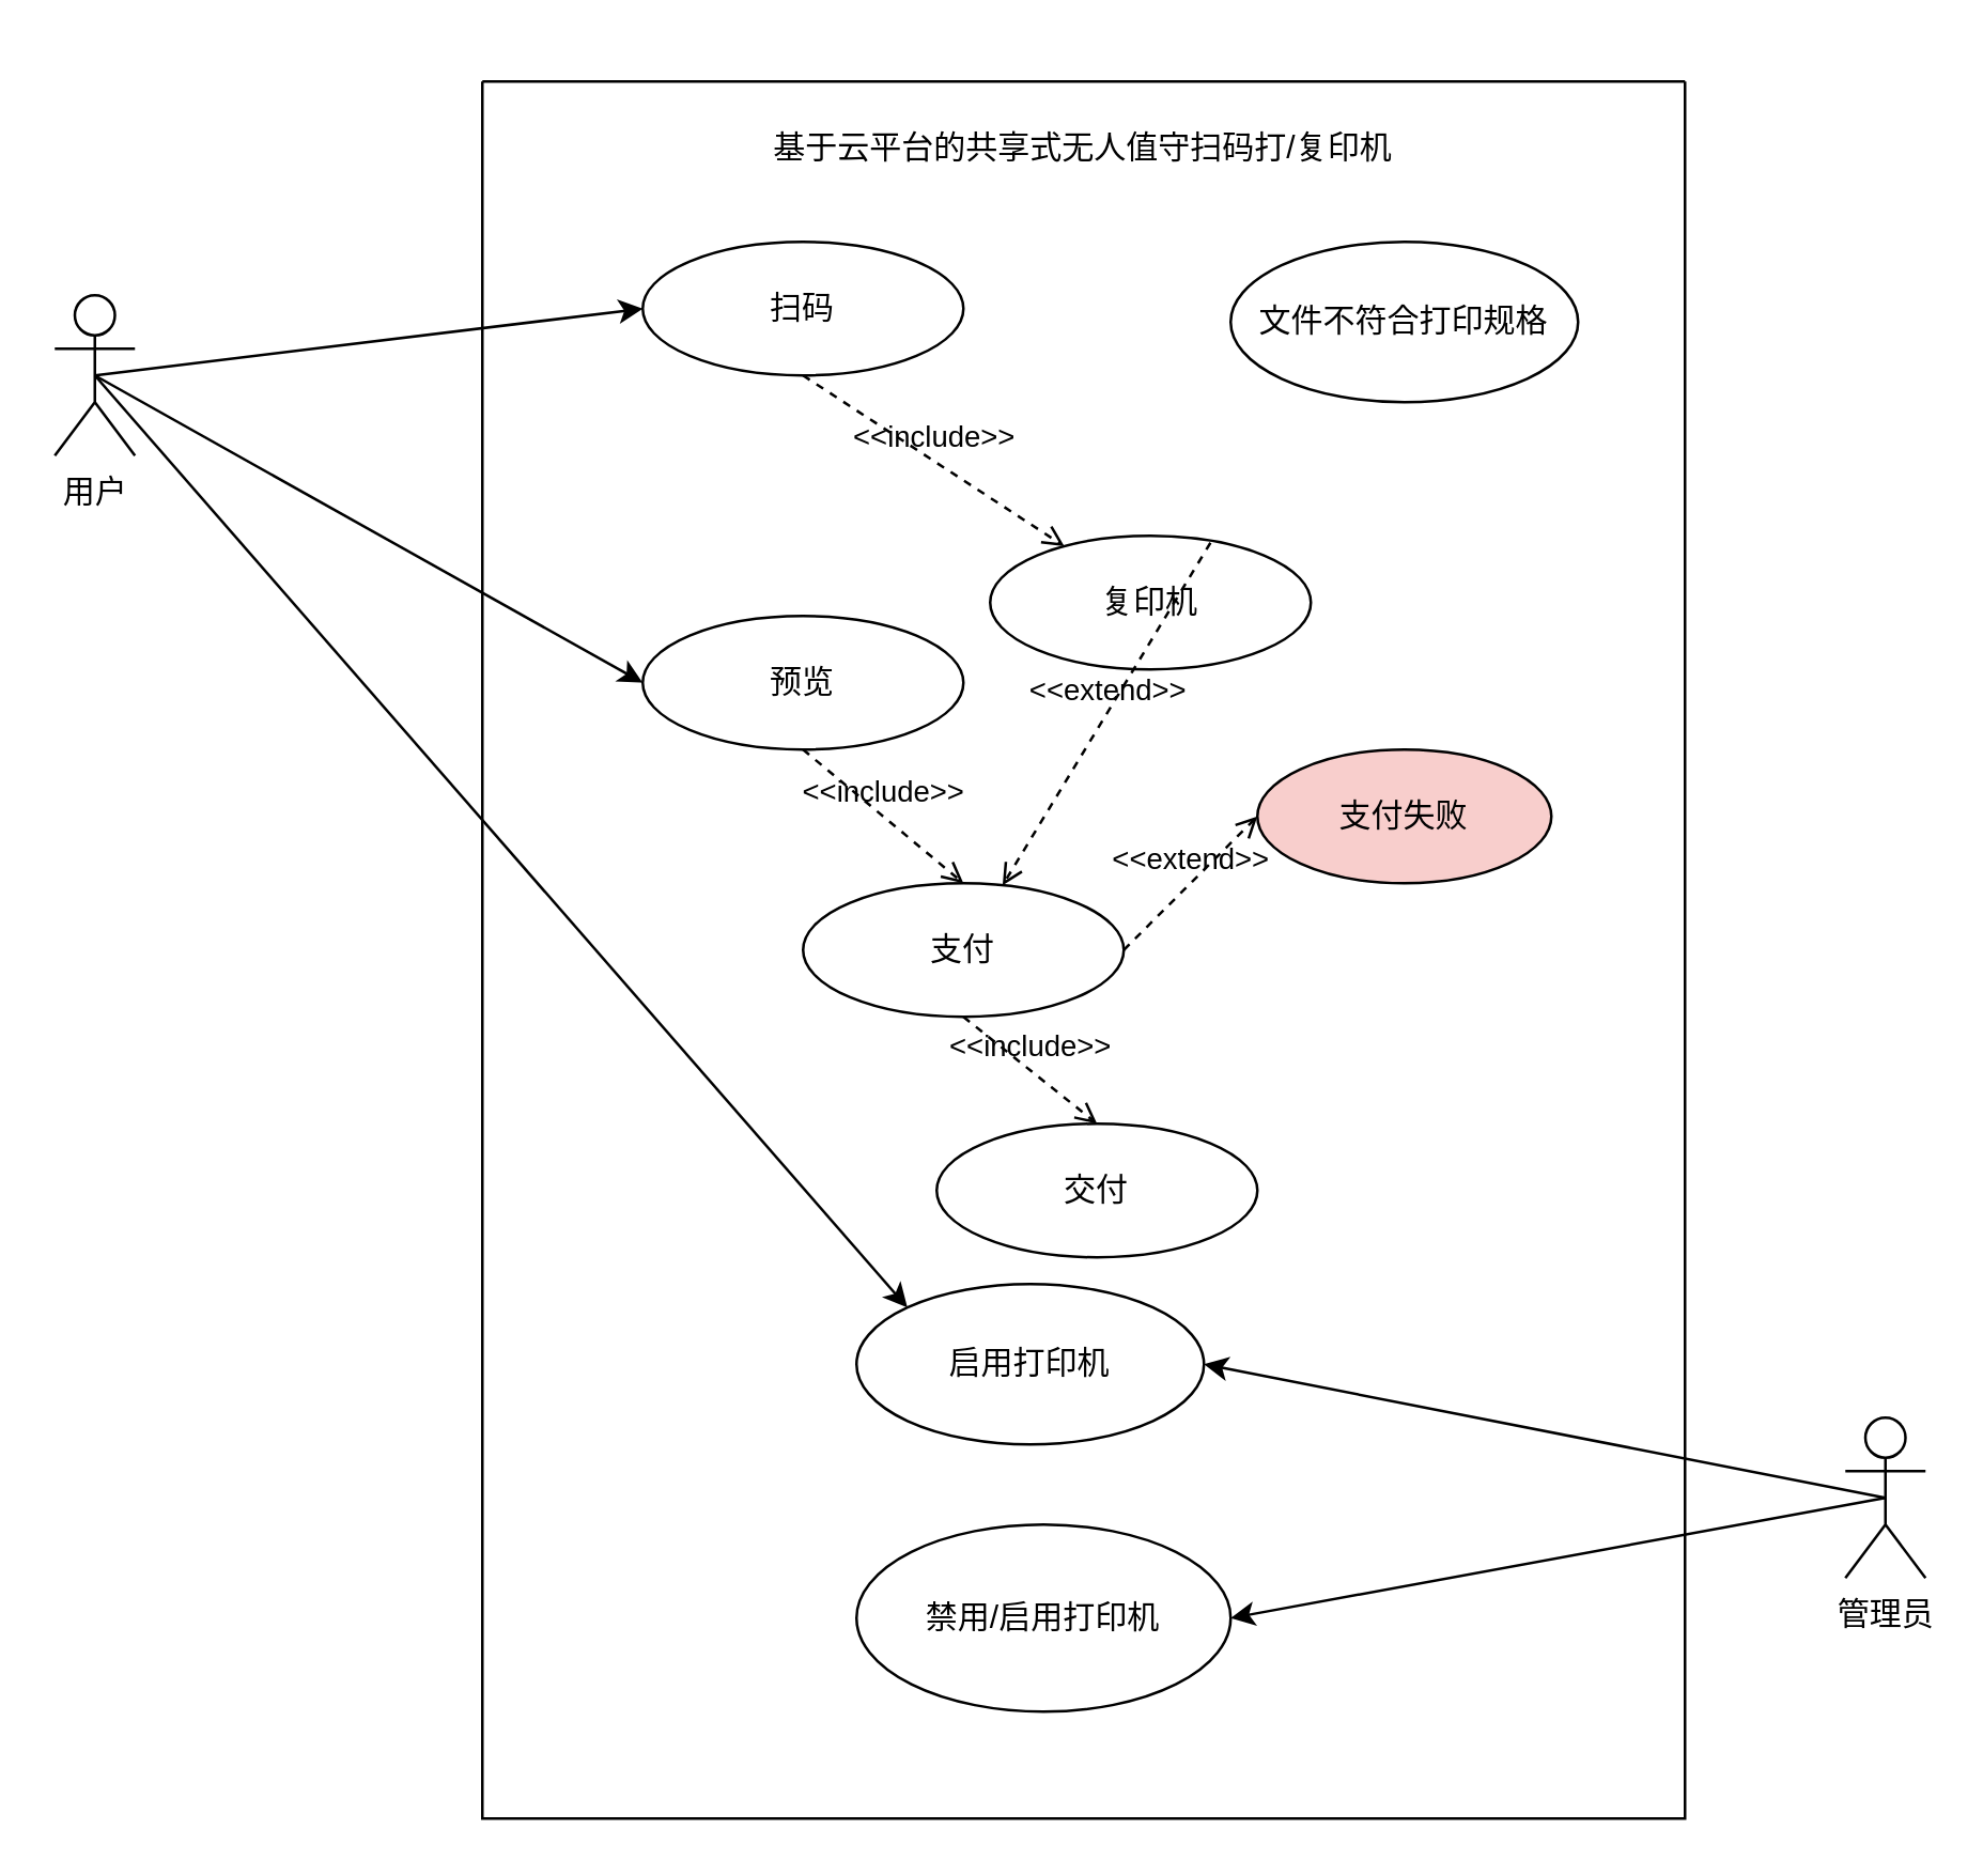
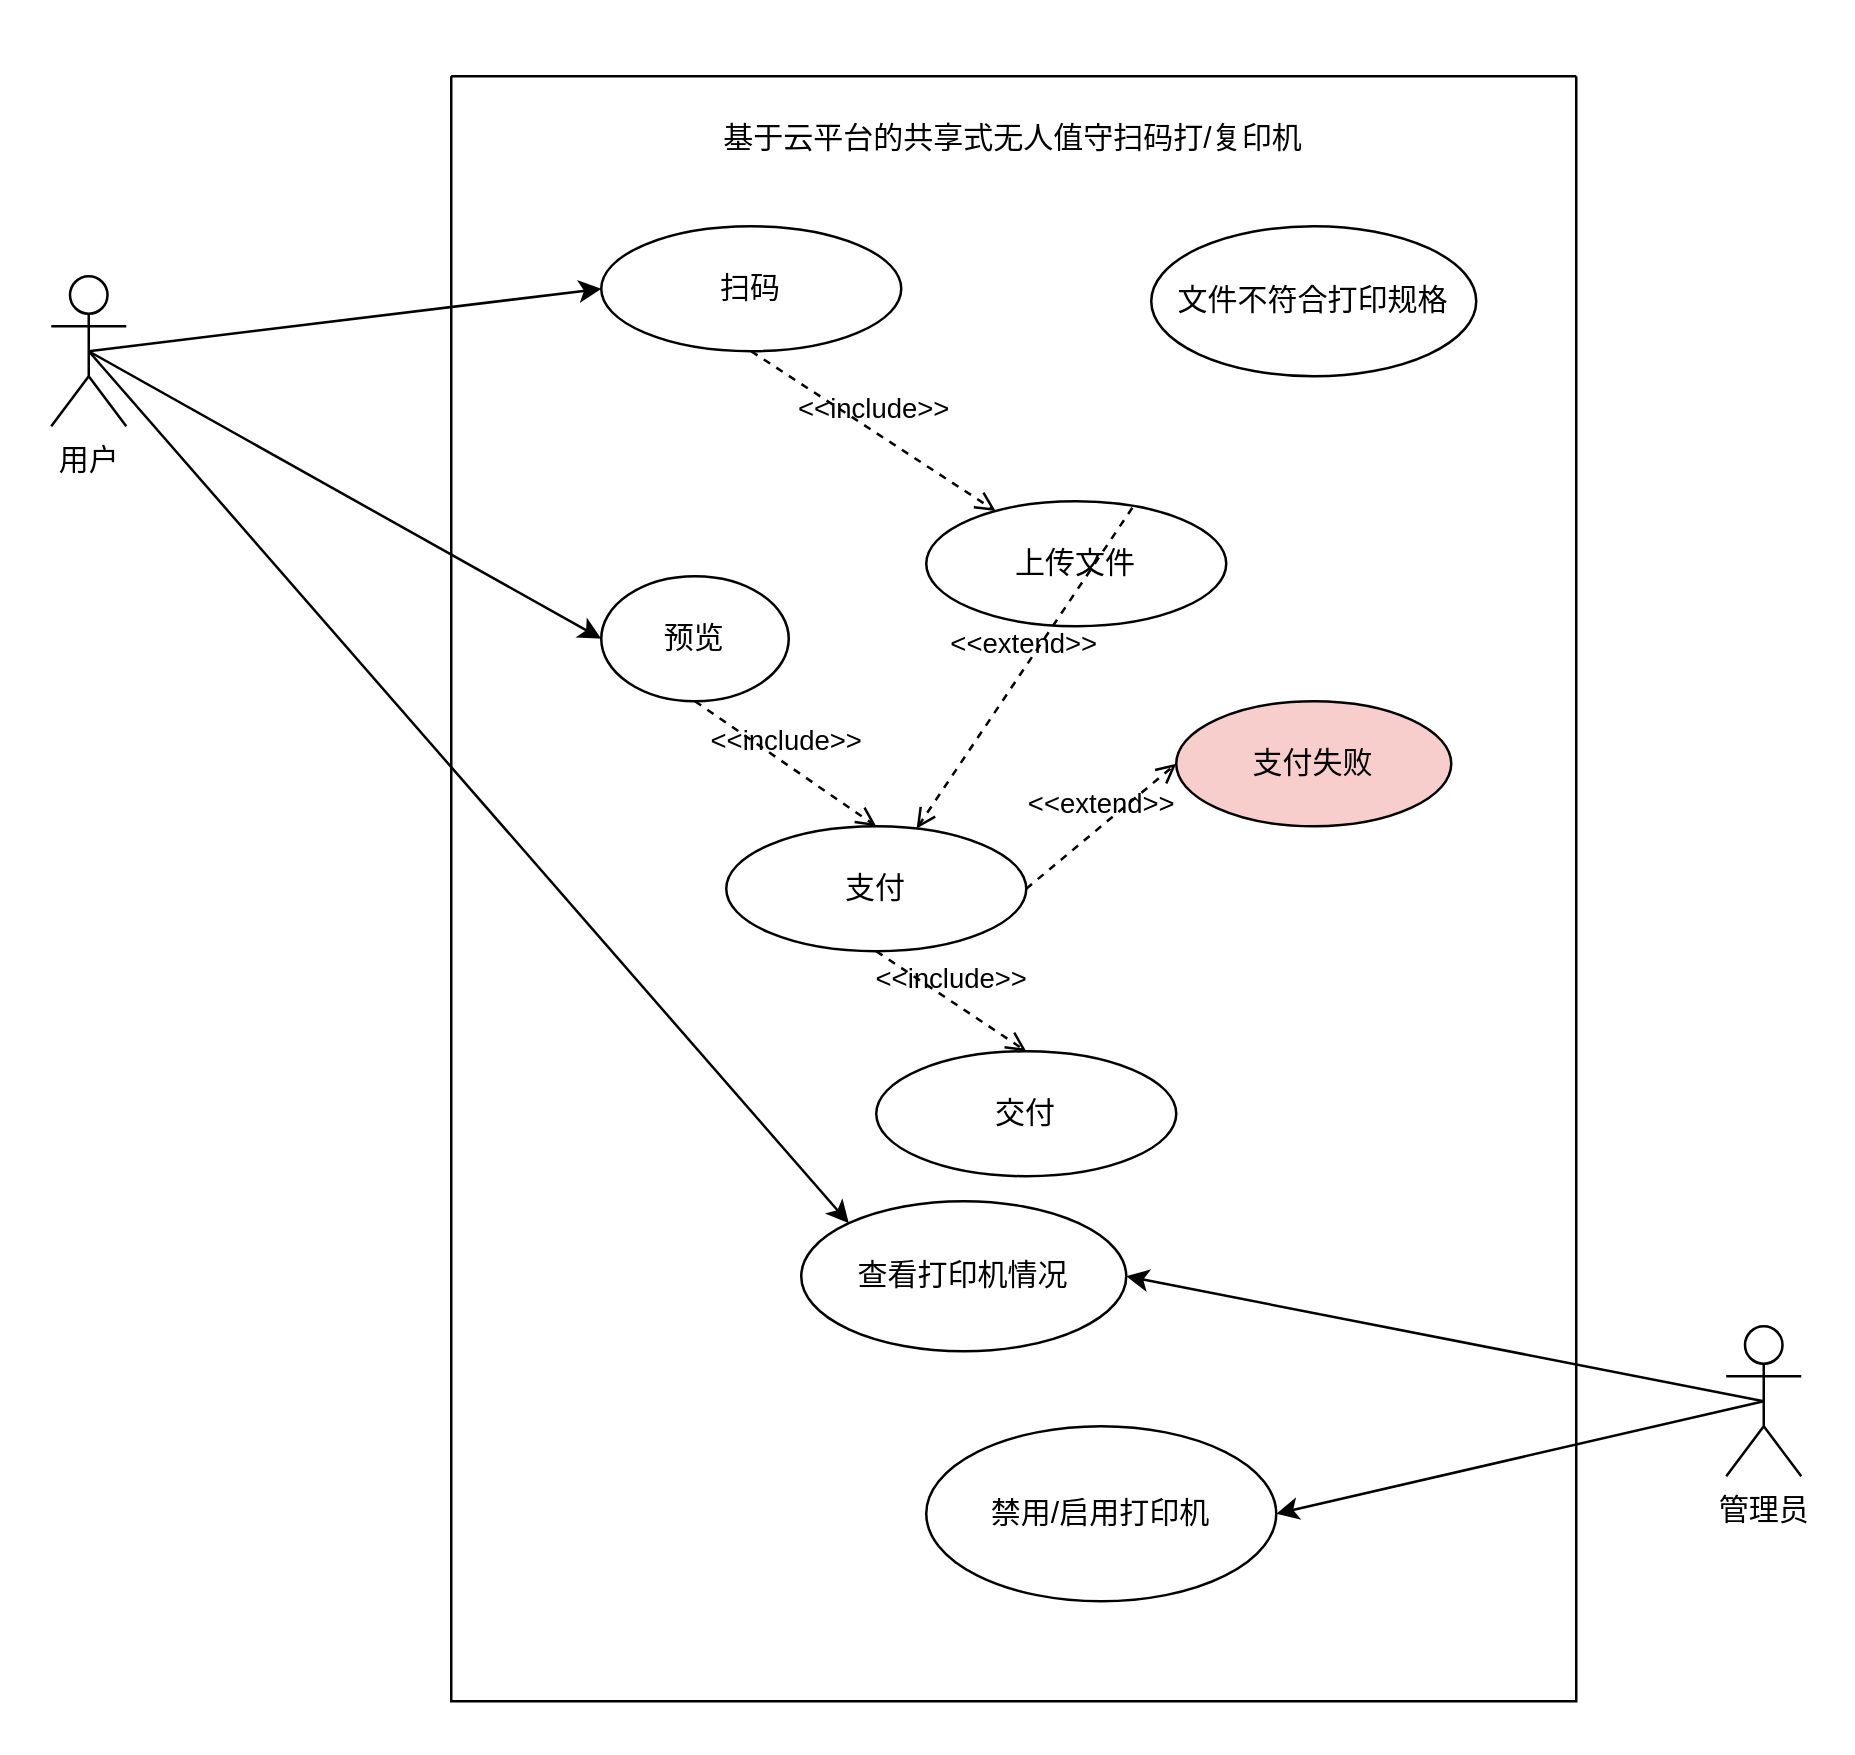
  <mxCell id="0" />
  <mxCell id="1" parent="0" />
  <mxCell id="2" value="用户" style="shape=umlActor;verticalLabelPosition=bottom;verticalAlign=top;html=1;outlineConnect=0;" vertex="1" parent="1"><mxGeometry x="20" y="110" width="30" height="60" as="geometry" /></mxCell>
  <mxCell id="3" value="" style="swimlane;startSize=0;" vertex="1" parent="1"><mxGeometry x="180" y="30" width="450" height="650" as="geometry" /></mxCell>
  <mxCell id="4" value="基于云平台的共享式无人值守扫码打/复印机" style="text;html=1;strokeColor=none;fillColor=none;align=center;verticalAlign=middle;whiteSpace=wrap;rounded=0;" vertex="1" parent="3"><mxGeometry x="95" y="-10" width="260" height="70" as="geometry" /></mxCell>
  <mxCell id="5" value="扫码" style="ellipse;whiteSpace=wrap;html=1;" vertex="1" parent="3"><mxGeometry x="60" y="60" width="120" height="50" as="geometry" /></mxCell>
- <mxCell id="6" value="复印机" style="ellipse;whiteSpace=wrap;html=1;" vertex="1" parent="3"><mxGeometry x="190" y="170" width="120" height="50" as="geometry" /></mxCell>
- <mxCell id="7" value="预览" style="ellipse;whiteSpace=wrap;html=1;" vertex="1" parent="3"><mxGeometry x="60" y="200" width="120" height="50" as="geometry" /></mxCell>
- <mxCell id="8" value="支付" style="ellipse;whiteSpace=wrap;html=1;" vertex="1" parent="3"><mxGeometry x="120" y="300" width="120" height="50" as="geometry" /></mxCell>
+ <mxCell id="6" value="上传文件" style="ellipse;whiteSpace=wrap;html=1;" vertex="1" parent="3"><mxGeometry x="190" y="170" width="120" height="50" as="geometry" /></mxCell>
+ <mxCell id="7" value="预览" style="ellipse;whiteSpace=wrap;html=1;" vertex="1" parent="3"><mxGeometry x="60" y="200" width="75" height="50" as="geometry" /></mxCell>
+ <mxCell id="8" value="支付" style="ellipse;whiteSpace=wrap;html=1;" vertex="1" parent="3"><mxGeometry x="110" y="300" width="120" height="50" as="geometry" /></mxCell>
  <mxCell id="9" value="交付" style="ellipse;whiteSpace=wrap;html=1;" vertex="1" parent="3"><mxGeometry x="170" y="390" width="120" height="50" as="geometry" /></mxCell>
  <mxCell id="10" value="&amp;lt;&amp;lt;include&amp;gt;&amp;gt;" style="edgeStyle=none;html=1;endArrow=open;verticalAlign=bottom;dashed=1;labelBackgroundColor=none;rounded=0;exitX=0.5;exitY=1;exitDx=0;exitDy=0;" edge="1" parent="3" source="5" target="6"><mxGeometry width="160" relative="1" as="geometry"><mxPoint x="120" y="260" as="sourcePoint" /><mxPoint x="280" y="260" as="targetPoint" /></mxGeometry></mxCell>
  <mxCell id="11" value="&amp;lt;&amp;lt;include&amp;gt;&amp;gt;" style="edgeStyle=none;html=1;endArrow=open;verticalAlign=bottom;dashed=1;labelBackgroundColor=none;rounded=0;exitX=0.5;exitY=1;exitDx=0;exitDy=0;entryX=0.5;entryY=0;entryDx=0;entryDy=0;" edge="1" parent="3" source="7" target="8"><mxGeometry width="160" relative="1" as="geometry"><mxPoint x="130" y="120" as="sourcePoint" /><mxPoint x="222" y="166" as="targetPoint" /></mxGeometry></mxCell>
  <mxCell id="12" value="&amp;lt;&amp;lt;include&amp;gt;&amp;gt;" style="edgeStyle=none;html=1;endArrow=open;verticalAlign=bottom;dashed=1;labelBackgroundColor=none;rounded=0;exitX=0.5;exitY=1;exitDx=0;exitDy=0;entryX=0.5;entryY=0;entryDx=0;entryDy=0;" edge="1" parent="3" source="8" target="9"><mxGeometry width="160" relative="1" as="geometry"><mxPoint x="140" y="130" as="sourcePoint" /><mxPoint x="232" y="176" as="targetPoint" /></mxGeometry></mxCell>
  <mxCell id="13" value="&amp;lt;&amp;lt;extend&amp;gt;&amp;gt;" style="edgeStyle=none;html=1;endArrow=open;verticalAlign=bottom;dashed=1;labelBackgroundColor=none;rounded=0;exitX=1;exitY=0.5;exitDx=0;exitDy=0;entryX=0;entryY=0.5;entryDx=0;entryDy=0;" edge="1" parent="3" source="8" target="14"><mxGeometry width="160" relative="1" as="geometry"><mxPoint x="170" y="340" as="sourcePoint" /><mxPoint x="270" y="330" as="targetPoint" /></mxGeometry></mxCell>
  <mxCell id="14" value="支付失败" style="ellipse;whiteSpace=wrap;html=1;fillColor=#f8cecc;" vertex="1" parent="3"><mxGeometry x="290" y="250" width="110" height="50" as="geometry" /></mxCell>
  <mxCell id="15" value="&amp;lt;&amp;lt;extend&amp;gt;&amp;gt;" style="edgeStyle=none;html=1;endArrow=open;verticalAlign=bottom;dashed=1;labelBackgroundColor=none;rounded=0;exitX=0.687;exitY=0.052;exitDx=0;exitDy=0;exitPerimeter=0;" edge="1" parent="3" target="8" source="6"><mxGeometry width="160" relative="1" as="geometry"><mxPoint x="200" y="105" as="sourcePoint" /><mxPoint x="320" y="90" as="targetPoint" /></mxGeometry></mxCell>
  <mxCell id="16" value="文件不符合打印规格" style="ellipse;whiteSpace=wrap;html=1;" vertex="1" parent="3"><mxGeometry x="280" y="60" width="130" height="60" as="geometry" /></mxCell>
- <mxCell id="17" value="启用打印机" style="ellipse;whiteSpace=wrap;html=1;" vertex="1" parent="3"><mxGeometry x="140" y="450" width="130" height="60" as="geometry" /></mxCell>
- <mxCell id="18" value="禁用/启用打印机" style="ellipse;whiteSpace=wrap;html=1;" vertex="1" parent="3"><mxGeometry x="140" y="540" width="140" height="70" as="geometry" /></mxCell>
+ <mxCell id="17" value="查看打印机情况" style="ellipse;whiteSpace=wrap;html=1;" vertex="1" parent="3"><mxGeometry x="140" y="450" width="130" height="60" as="geometry" /></mxCell>
+ <mxCell id="18" value="禁用/启用打印机" style="ellipse;whiteSpace=wrap;html=1;" vertex="1" parent="3"><mxGeometry x="190" y="540" width="140" height="70" as="geometry" /></mxCell>
  <mxCell id="19" value="" style="endArrow=classic;html=1;rounded=0;entryX=0;entryY=0.5;entryDx=0;entryDy=0;exitX=0.5;exitY=0.5;exitDx=0;exitDy=0;exitPerimeter=0;" edge="1" parent="1" source="2" target="5"><mxGeometry width="50" height="50" relative="1" as="geometry"><mxPoint x="40" y="140" as="sourcePoint" /><mxPoint x="100" y="90" as="targetPoint" /></mxGeometry></mxCell>
  <mxCell id="20" value="" style="endArrow=classic;html=1;rounded=0;entryX=0;entryY=0.5;entryDx=0;entryDy=0;" edge="1" parent="1" target="7"><mxGeometry width="50" height="50" relative="1" as="geometry"><mxPoint x="35" y="140" as="sourcePoint" /><mxPoint x="300" y="125" as="targetPoint" /></mxGeometry></mxCell>
  <mxCell id="21" value="管理员" style="shape=umlActor;html=1;verticalLabelPosition=bottom;verticalAlign=top;align=center;" vertex="1" parent="1"><mxGeometry x="690" y="530" width="30" height="60" as="geometry" /></mxCell>
  <mxCell id="22" value="" style="endArrow=classic;html=1;rounded=0;entryX=1;entryY=0.5;entryDx=0;entryDy=0;exitX=0.5;exitY=0.5;exitDx=0;exitDy=0;exitPerimeter=0;" edge="1" parent="1" source="21" target="17"><mxGeometry width="50" height="50" relative="1" as="geometry"><mxPoint x="530" y="525" as="sourcePoint" /><mxPoint x="695" y="500" as="targetPoint" /></mxGeometry></mxCell>
  <mxCell id="23" value="" style="endArrow=classic;html=1;rounded=0;entryX=0;entryY=0;entryDx=0;entryDy=0;exitX=0.5;exitY=0.5;exitDx=0;exitDy=0;exitPerimeter=0;" edge="1" parent="1" source="2" target="17"><mxGeometry width="50" height="50" relative="1" as="geometry"><mxPoint x="45" y="150" as="sourcePoint" /><mxPoint x="210" y="265" as="targetPoint" /></mxGeometry></mxCell>
  <mxCell id="24" value="" style="endArrow=classic;html=1;rounded=0;entryX=1;entryY=0.5;entryDx=0;entryDy=0;exitX=0.5;exitY=0.5;exitDx=0;exitDy=0;exitPerimeter=0;" edge="1" parent="1" source="21" target="18"><mxGeometry width="50" height="50" relative="1" as="geometry"><mxPoint x="830" y="500" as="sourcePoint" /><mxPoint x="420" y="520" as="targetPoint" /></mxGeometry></mxCell>
